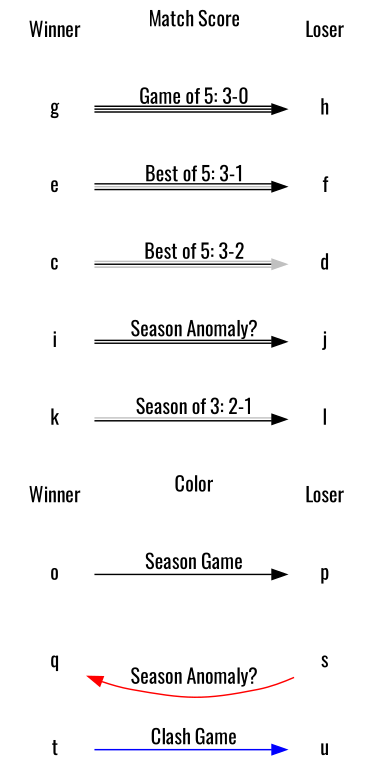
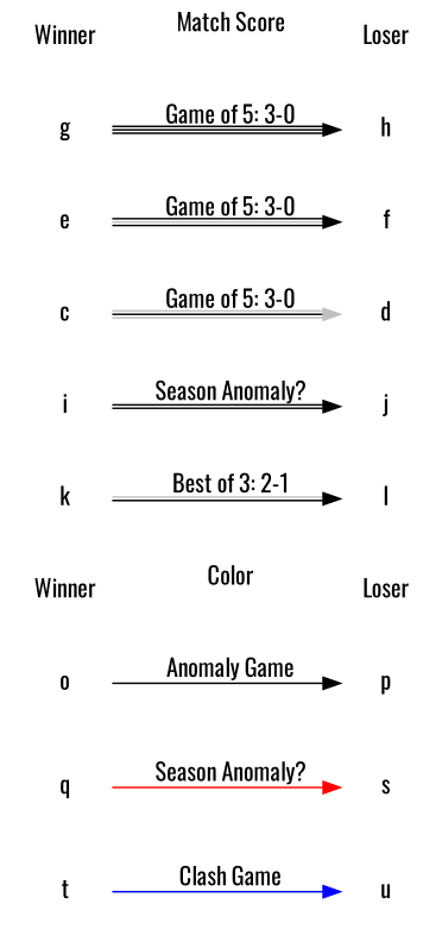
  digraph {
    fontname=Oswald
    rankdir=LR
    node [color=white fontname=Oswald]
    edge [color=white fontname=Oswald]
    t
    u
    q
    s
    o
    p
    n7 [label=Winner]
    n8 [label=Loser]
    k
    l
    i
    j
    c
    d
    e
    f
    g
    h
    n19 [label=Winner]
    n20 [label=Loser]
    t -> u [color=blue label="Clash Game"]
-   s -> q [color=red label="Season Anomaly?"]
-   o -> p [color=black label="Season Game"]
+   q -> s [color=red label="Season Anomaly?"]
+   o -> p [color=black label="Anomaly Game"]
    n7 -> n8 [label=Color]
-   k -> l [color="black:gray" label="Season of 3: 2-1"]
+   k -> l [color="black:gray" label="Best of 3: 2-1"]
    i -> j [color="black:black" label="Season Anomaly?"]
-   c -> d [color="gray:black:gray" label="Best of 5: 3-2"]
-   e -> f [color="black:gray:black" label="Best of 5: 3-1"]
+   c -> d [color="gray:black:gray" label="Game of 5: 3-0"]
+   e -> f [color="black:gray:black" label="Game of 5: 3-0"]
    g -> h [color="black:black:black" label="Game of 5: 3-0"]
    n19 -> n20 [label="Match Score"]
  }
